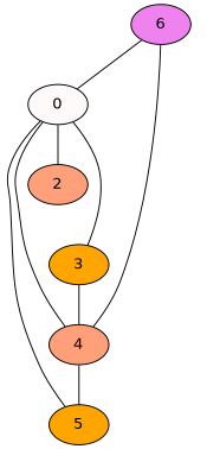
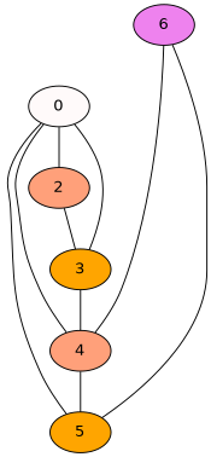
  graph {
    fontname="DejaVu Sans"
    node [fillcolor=lightSalmon1 fontname="DejaVu Sans" style=filled]
    edge [fontname="DejaVu Sans"]
    n1 [fillcolor=snow label=0]
    2
    3 [fillcolor=orange]
    5 [fillcolor=orange]
    4
    6 [fillcolor=violet]
    n1 -- 2
    n1 -- 3
    n1 -- 5
+   2 -- 3
    3 -- 4
    4 -- n1
    4 -- 5
-   6 -- n1
+   6 -- 5
    6 -- 4
  }
